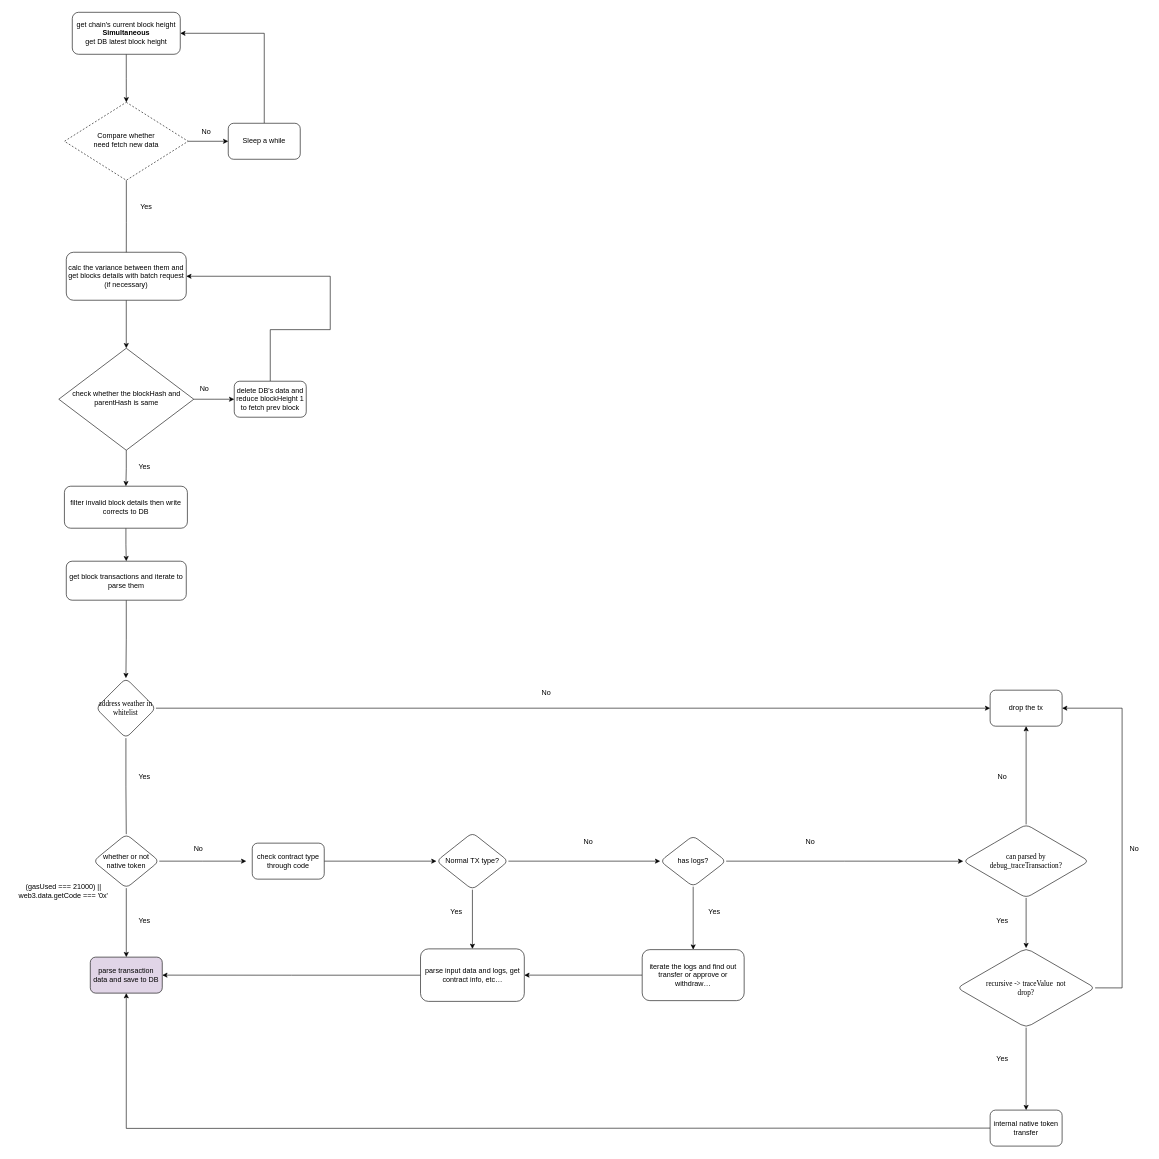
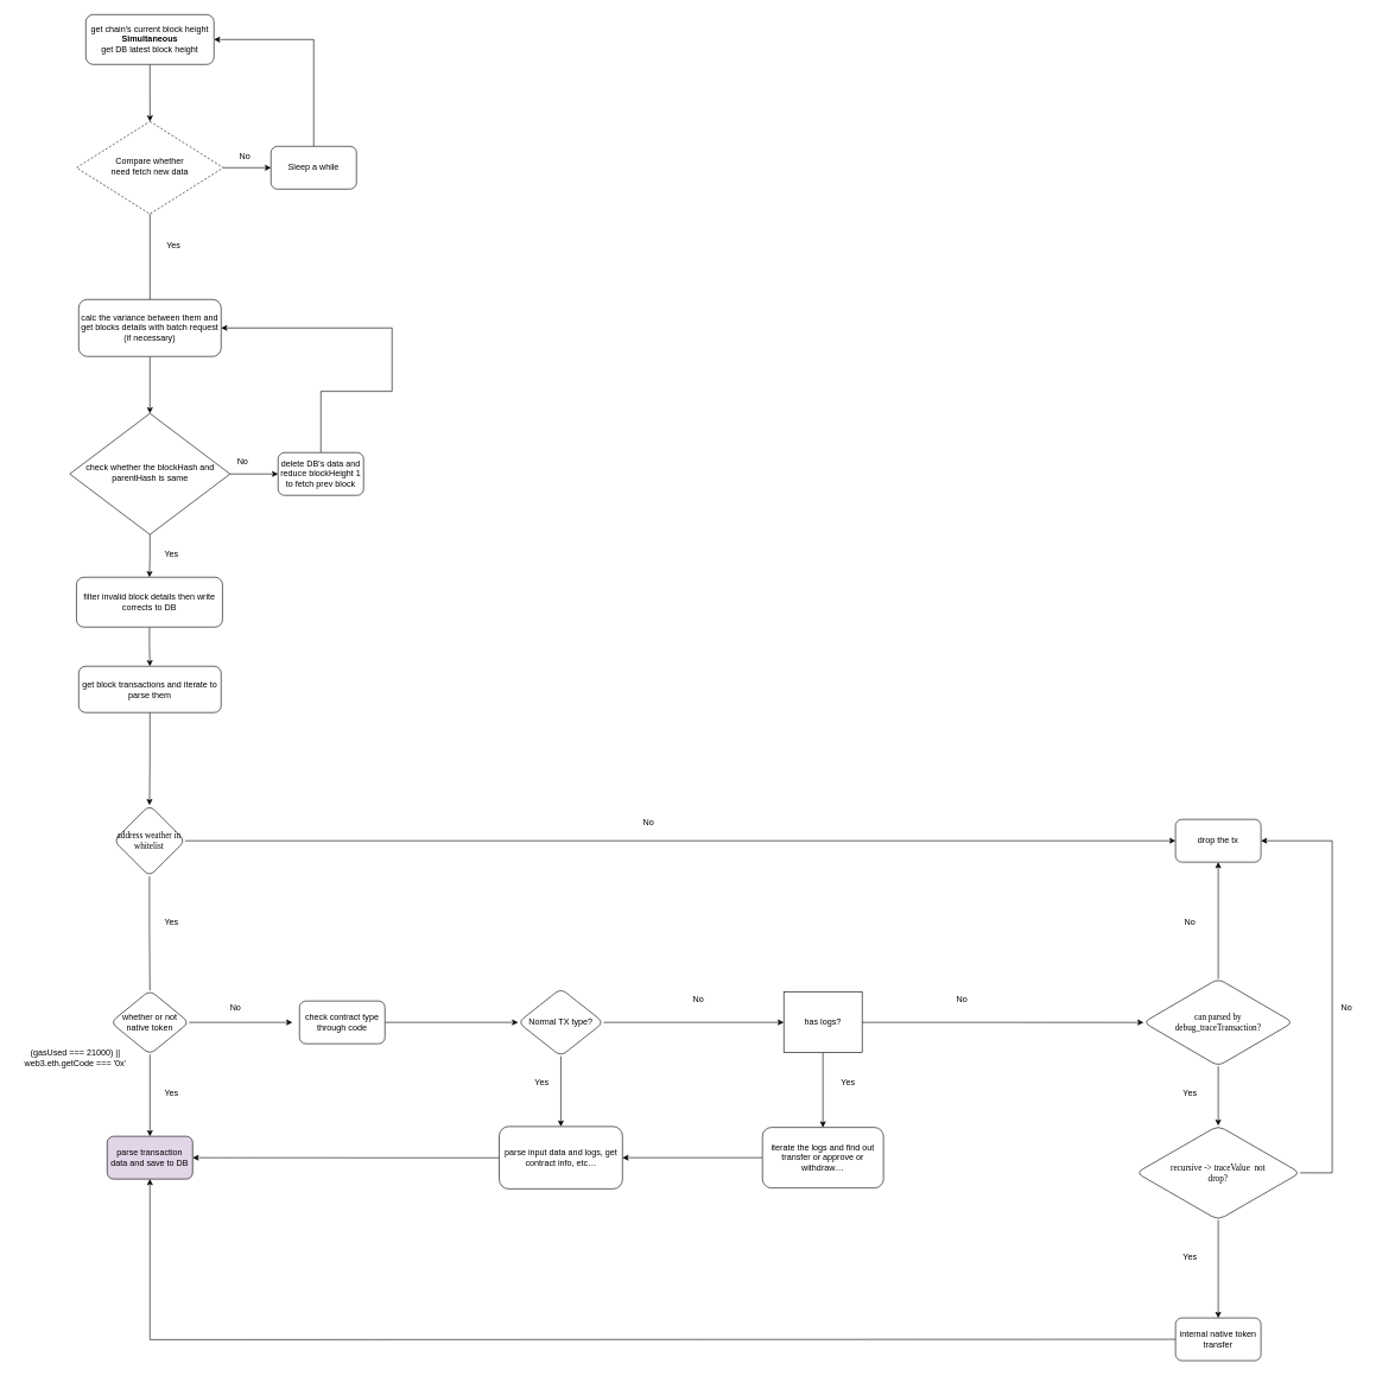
  <mxCell id="0" />
  <mxCell id="1" parent="0" />
  <mxCell id="2" style="edgeStyle=orthogonalEdgeStyle;rounded=0;orthogonalLoop=1;jettySize=auto;html=1;" parent="1" source="3" target="6" edge="1"><mxGeometry relative="1" as="geometry" /></mxCell>
  <mxCell id="3" value="get chain's current block height&lt;br&gt;&lt;b&gt;Simultaneous&lt;/b&gt;&lt;br&gt;get DB latest block height" style="rounded=1;whiteSpace=wrap;html=1;fontSize=12;glass=0;strokeWidth=1;shadow=0;" parent="1" vertex="1"><mxGeometry x="120" y="20" width="180" height="70" as="geometry" /></mxCell>
  <mxCell id="4" value="" style="edgeStyle=orthogonalEdgeStyle;rounded=0;orthogonalLoop=1;jettySize=auto;html=1;" parent="1" source="6" edge="1"><mxGeometry relative="1" as="geometry"><mxPoint x="210" y="440" as="targetPoint" /></mxGeometry></mxCell>
  <mxCell id="5" style="edgeStyle=orthogonalEdgeStyle;rounded=0;orthogonalLoop=1;jettySize=auto;html=1;exitX=1;exitY=0.5;exitDx=0;exitDy=0;entryX=0;entryY=0.5;entryDx=0;entryDy=0;" parent="1" source="6" target="8" edge="1"><mxGeometry relative="1" as="geometry" /></mxCell>
  <mxCell id="6" value="&lt;blockquote style=&quot;line-height: 120%;&quot;&gt;&lt;span style=&quot;background-color: initial;&quot;&gt;Compare whether need fetch new data&lt;/span&gt;&lt;/blockquote&gt;" style="rhombus;whiteSpace=wrap;html=1;shadow=0;fontFamily=Helvetica;fontSize=12;align=center;strokeWidth=1;spacing=6;spacingTop=-4;dashed=1;" parent="1" vertex="1"><mxGeometry x="106.88" y="170" width="206.25" height="130" as="geometry" /></mxCell>
  <mxCell id="7" style="edgeStyle=orthogonalEdgeStyle;rounded=0;orthogonalLoop=1;jettySize=auto;html=1;exitX=0.5;exitY=0;exitDx=0;exitDy=0;entryX=1;entryY=0.5;entryDx=0;entryDy=0;" parent="1" source="8" target="3" edge="1"><mxGeometry relative="1" as="geometry" /></mxCell>
  <mxCell id="8" value="Sleep a while" style="rounded=1;whiteSpace=wrap;html=1;" parent="1" vertex="1"><mxGeometry x="380" y="205" width="120" height="60" as="geometry" /></mxCell>
  <mxCell id="9" value="No" style="text;html=1;align=center;verticalAlign=middle;resizable=0;points=[];autosize=1;strokeColor=none;fillColor=none;" parent="1" vertex="1"><mxGeometry x="322.5" y="205" width="40" height="30" as="geometry" /></mxCell>
  <mxCell id="10" value="" style="edgeStyle=orthogonalEdgeStyle;rounded=0;orthogonalLoop=1;jettySize=auto;html=1;" parent="1" source="11" target="47" edge="1"><mxGeometry relative="1" as="geometry" /></mxCell>
  <mxCell id="11" value="get block transactions and iterate to parse them" style="rounded=1;whiteSpace=wrap;html=1;fontSize=12;glass=0;strokeWidth=1;shadow=0;" parent="1" vertex="1"><mxGeometry x="110" y="935" width="200" height="65" as="geometry" /></mxCell>
  <mxCell id="12" value="" style="edgeStyle=orthogonalEdgeStyle;rounded=0;orthogonalLoop=1;jettySize=auto;html=1;" parent="1" source="14" target="18" edge="1"><mxGeometry relative="1" as="geometry" /></mxCell>
  <mxCell id="13" style="edgeStyle=orthogonalEdgeStyle;rounded=0;orthogonalLoop=1;jettySize=auto;html=1;" parent="1" source="14" edge="1"><mxGeometry relative="1" as="geometry"><mxPoint x="410" y="1435" as="targetPoint" /></mxGeometry></mxCell>
  <mxCell id="14" value="whether or not native token" style="rhombus;whiteSpace=wrap;html=1;rounded=1;glass=0;strokeWidth=1;shadow=0;" parent="1" vertex="1"><mxGeometry x="155.01" y="1390" width="110" height="90" as="geometry" /></mxCell>
  <mxCell id="15" style="edgeStyle=orthogonalEdgeStyle;rounded=0;orthogonalLoop=1;jettySize=auto;html=1;entryX=0.5;entryY=0;entryDx=0;entryDy=0;" parent="1" source="17" target="44" edge="1"><mxGeometry relative="1" as="geometry"><mxPoint x="730" y="1570" as="targetPoint" /></mxGeometry></mxCell>
  <mxCell id="16" style="edgeStyle=orthogonalEdgeStyle;rounded=0;orthogonalLoop=1;jettySize=auto;html=1;entryX=0;entryY=0.5;entryDx=0;entryDy=0;" parent="1" source="17" target="23" edge="1"><mxGeometry relative="1" as="geometry" /></mxCell>
  <mxCell id="17" value="Normal TX type?" style="rhombus;whiteSpace=wrap;html=1;rounded=1;glass=0;strokeWidth=1;shadow=0;" parent="1" vertex="1"><mxGeometry x="727" y="1387.5" width="120" height="95" as="geometry" /></mxCell>
  <mxCell id="18" value="parse transaction data and save to DB" style="whiteSpace=wrap;html=1;rounded=1;glass=0;strokeWidth=1;shadow=0;fillColor=#e1d5e7;" parent="1" vertex="1"><mxGeometry x="150" y="1595" width="120" height="60" as="geometry" /></mxCell>
  <mxCell id="19" value="Yes" style="text;html=1;align=center;verticalAlign=middle;resizable=0;points=[];autosize=1;strokeColor=none;fillColor=none;" parent="1" vertex="1"><mxGeometry x="220" y="1520" width="40" height="30" as="geometry" /></mxCell>
  <mxCell id="20" value="Yes" style="text;html=1;align=center;verticalAlign=middle;resizable=0;points=[];autosize=1;strokeColor=none;fillColor=none;" parent="1" vertex="1"><mxGeometry x="740" y="1505" width="40" height="30" as="geometry" /></mxCell>
  <mxCell id="21" value="" style="edgeStyle=orthogonalEdgeStyle;rounded=0;orthogonalLoop=1;jettySize=auto;html=1;" parent="1" source="23" target="53" edge="1"><mxGeometry relative="1" as="geometry" /></mxCell>
  <mxCell id="22" value="" style="edgeStyle=orthogonalEdgeStyle;rounded=0;orthogonalLoop=1;jettySize=auto;html=1;entryX=0.5;entryY=0;entryDx=0;entryDy=0;" parent="1" source="23" target="56" edge="1"><mxGeometry relative="1" as="geometry"><mxPoint x="1155" y="1555" as="targetPoint" /></mxGeometry></mxCell>
- <mxCell id="23" value="has logs?" style="rhombus;whiteSpace=wrap;html=1;rounded=1;glass=0;strokeWidth=1;shadow=0;" parent="1" vertex="1"><mxGeometry x="1100" y="1392.5" width="110" height="85" as="geometry" /></mxCell>
+ <mxCell id="23" value="has logs?" style="whiteSpace=wrap;html=1;glass=0;strokeWidth=1;shadow=0;rounded=0;" parent="1" vertex="1"><mxGeometry x="1100" y="1392.5" width="110" height="85" as="geometry" /></mxCell>
  <mxCell id="24" value="Yes" style="text;html=1;align=center;verticalAlign=middle;resizable=0;points=[];autosize=1;strokeColor=none;fillColor=none;" parent="1" vertex="1"><mxGeometry x="1170" y="1505" width="40" height="30" as="geometry" /></mxCell>
  <mxCell id="25" value="No" style="text;html=1;align=center;verticalAlign=middle;resizable=0;points=[];autosize=1;strokeColor=none;fillColor=none;" parent="1" vertex="1"><mxGeometry x="1650" y="1280" width="40" height="30" as="geometry" /></mxCell>
  <mxCell id="26" value="" style="edgeStyle=orthogonalEdgeStyle;rounded=0;orthogonalLoop=1;jettySize=auto;html=1;" parent="1" source="28" edge="1"><mxGeometry relative="1" as="geometry"><mxPoint x="390" y="665" as="targetPoint" /></mxGeometry></mxCell>
  <mxCell id="27" value="" style="edgeStyle=orthogonalEdgeStyle;rounded=0;orthogonalLoop=1;jettySize=auto;html=1;entryX=0.5;entryY=0;entryDx=0;entryDy=0;" parent="1" source="28" target="33" edge="1"><mxGeometry relative="1" as="geometry"><mxPoint x="210" y="805" as="targetPoint" /></mxGeometry></mxCell>
  <mxCell id="28" value="check whether the blockHash and parentHash is same" style="rhombus;whiteSpace=wrap;html=1;shadow=0;strokeWidth=1;spacing=6;spacingTop=-4;" parent="1" vertex="1"><mxGeometry x="97.5" y="580" width="225" height="170" as="geometry" /></mxCell>
  <mxCell id="29" value="Yes" style="text;html=1;align=center;verticalAlign=middle;resizable=0;points=[];autosize=1;strokeColor=none;fillColor=none;" parent="1" vertex="1"><mxGeometry x="222.5" y="330" width="40" height="30" as="geometry" /></mxCell>
  <mxCell id="30" style="edgeStyle=orthogonalEdgeStyle;rounded=0;orthogonalLoop=1;jettySize=auto;html=1;entryX=1;entryY=0.383;entryDx=0;entryDy=0;entryPerimeter=0;exitX=0.5;exitY=0;exitDx=0;exitDy=0;" parent="1" source="34" edge="1"><mxGeometry relative="1" as="geometry"><mxPoint x="550" y="670" as="sourcePoint" /><mxPoint x="310" y="460" as="targetPoint" /><Array as="points"><mxPoint x="450" y="549" /><mxPoint x="550" y="549" /><mxPoint x="550" y="460" /></Array></mxGeometry></mxCell>
  <mxCell id="31" value="No" style="text;html=1;align=center;verticalAlign=middle;resizable=0;points=[];autosize=1;strokeColor=none;fillColor=none;" parent="1" vertex="1"><mxGeometry x="320" y="633" width="40" height="30" as="geometry" /></mxCell>
  <mxCell id="32" style="edgeStyle=orthogonalEdgeStyle;rounded=0;orthogonalLoop=1;jettySize=auto;html=1;entryX=0.5;entryY=0;entryDx=0;entryDy=0;" parent="1" source="33" target="11" edge="1"><mxGeometry relative="1" as="geometry" /></mxCell>
  <mxCell id="33" value="filter invalid block details then write corrects to DB" style="rounded=1;whiteSpace=wrap;html=1;" parent="1" vertex="1"><mxGeometry x="106.88" y="810" width="205" height="70" as="geometry" /></mxCell>
  <mxCell id="34" value="delete DB's data and reduce blockHeight 1 to fetch prev block" style="rounded=1;whiteSpace=wrap;html=1;" parent="1" vertex="1"><mxGeometry x="390" y="635" width="120" height="60" as="geometry" /></mxCell>
  <mxCell id="35" value="Yes" style="text;html=1;align=center;verticalAlign=middle;resizable=0;points=[];autosize=1;strokeColor=none;fillColor=none;" parent="1" vertex="1"><mxGeometry x="220" y="763" width="40" height="30" as="geometry" /></mxCell>
- <mxCell id="36" value="(gasUsed === 21000) || &lt;br&gt;web3.data.getCode === '0x'" style="text;html=1;align=center;verticalAlign=middle;resizable=0;points=[];autosize=1;strokeColor=none;fillColor=none;" parent="1" vertex="1"><mxGeometry y="1465" width="170" height="40" as="geometry" x="20" /></mxCell>
+ <mxCell id="36" value="(gasUsed === 21000) || &lt;br&gt;web3.eth.getCode === '0x'" style="text;html=1;align=center;verticalAlign=middle;resizable=0;points=[];autosize=1;strokeColor=none;fillColor=none;" parent="1" vertex="1"><mxGeometry y="1465" width="170" height="40" as="geometry" x="20" /></mxCell>
  <mxCell id="37" value="No" style="text;html=1;align=center;verticalAlign=middle;resizable=0;points=[];autosize=1;strokeColor=none;fillColor=none;" parent="1" vertex="1"><mxGeometry x="1330" y="1387.5" width="40" height="30" as="geometry" /></mxCell>
  <mxCell id="38" style="edgeStyle=orthogonalEdgeStyle;rounded=0;orthogonalLoop=1;jettySize=auto;html=1;entryX=0.5;entryY=0;entryDx=0;entryDy=0;" parent="1" source="39" target="28" edge="1"><mxGeometry relative="1" as="geometry" /></mxCell>
  <mxCell id="39" value="calc the variance between them and get blocks details with batch request (if necessary)" style="rounded=1;whiteSpace=wrap;html=1;" parent="1" vertex="1"><mxGeometry x="110" y="420" width="200" height="80" as="geometry" /></mxCell>
  <mxCell id="40" style="edgeStyle=orthogonalEdgeStyle;rounded=0;orthogonalLoop=1;jettySize=auto;html=1;" parent="1" source="41" target="17" edge="1"><mxGeometry relative="1" as="geometry" /></mxCell>
  <mxCell id="41" value="check contract type through code" style="rounded=1;whiteSpace=wrap;html=1;" parent="1" vertex="1"><mxGeometry x="420" y="1405" width="120" height="60" as="geometry" /></mxCell>
  <mxCell id="42" value="No" style="text;html=1;align=center;verticalAlign=middle;resizable=0;points=[];autosize=1;strokeColor=none;fillColor=none;" parent="1" vertex="1"><mxGeometry x="310" y="1400" width="40" height="30" as="geometry" /></mxCell>
  <mxCell id="43" style="edgeStyle=orthogonalEdgeStyle;rounded=0;orthogonalLoop=1;jettySize=auto;html=1;entryX=1;entryY=0.5;entryDx=0;entryDy=0;" parent="1" source="44" target="18" edge="1"><mxGeometry relative="1" as="geometry" /></mxCell>
  <mxCell id="44" value="parse input data and logs, get contract info, etc…" style="rounded=1;whiteSpace=wrap;html=1;" parent="1" vertex="1"><mxGeometry x="700.5" y="1581.25" width="173" height="87.5" as="geometry" /></mxCell>
  <mxCell id="45" style="edgeStyle=orthogonalEdgeStyle;rounded=0;orthogonalLoop=1;jettySize=auto;html=1;endArrow=none;" parent="1" source="47" target="14" edge="1"><mxGeometry relative="1" as="geometry" /></mxCell>
  <mxCell id="46" style="edgeStyle=orthogonalEdgeStyle;rounded=0;orthogonalLoop=1;jettySize=auto;html=1;" parent="1" source="47" target="49" edge="1"><mxGeometry relative="1" as="geometry" /></mxCell>
  <mxCell id="47" value="&lt;font face=&quot;Verdana&quot;&gt;address weather in whitelist&lt;/font&gt;" style="rhombus;whiteSpace=wrap;html=1;rounded=1;glass=0;strokeWidth=1;shadow=0;align=center;" parent="1" vertex="1"><mxGeometry x="159.38" y="1130" width="100" height="100" as="geometry" /></mxCell>
  <mxCell id="48" value="Yes" style="text;html=1;align=center;verticalAlign=middle;resizable=0;points=[];autosize=1;strokeColor=none;fillColor=none;" parent="1" vertex="1"><mxGeometry x="220" y="1280" width="40" height="30" as="geometry" /></mxCell>
  <mxCell id="49" value="drop the tx" style="rounded=1;whiteSpace=wrap;html=1;" parent="1" vertex="1"><mxGeometry x="1650" y="1150" width="120" height="60" as="geometry" /></mxCell>
  <mxCell id="50" value="No" style="text;html=1;align=center;verticalAlign=middle;resizable=0;points=[];autosize=1;strokeColor=none;fillColor=none;" parent="1" vertex="1"><mxGeometry x="890" y="1140" width="40" height="30" as="geometry" /></mxCell>
  <mxCell id="51" style="edgeStyle=orthogonalEdgeStyle;rounded=0;orthogonalLoop=1;jettySize=auto;html=1;entryX=0.5;entryY=1;entryDx=0;entryDy=0;" parent="1" source="53" target="49" edge="1"><mxGeometry relative="1" as="geometry" /></mxCell>
  <mxCell id="52" value="" style="edgeStyle=orthogonalEdgeStyle;rounded=0;orthogonalLoop=1;jettySize=auto;html=1;" edge="1" parent="1" source="53" target="61"><mxGeometry relative="1" as="geometry" /></mxCell>
  <mxCell id="53" value="&lt;blockquote&gt;&lt;font face=&quot;Verdana&quot;&gt;can parsed by debug_traceTransaction?&lt;/font&gt;&lt;/blockquote&gt;" style="rhombus;whiteSpace=wrap;html=1;rounded=1;glass=0;strokeWidth=1;shadow=0;align=center;" parent="1" vertex="1"><mxGeometry x="1605" y="1373.75" width="210" height="122.5" as="geometry" /></mxCell>
  <mxCell id="54" value="No" style="text;html=1;align=center;verticalAlign=middle;resizable=0;points=[];autosize=1;strokeColor=none;fillColor=none;" parent="1" vertex="1"><mxGeometry x="960" y="1387.5" width="40" height="30" as="geometry" /></mxCell>
  <mxCell id="55" style="edgeStyle=orthogonalEdgeStyle;rounded=0;orthogonalLoop=1;jettySize=auto;html=1;entryX=1;entryY=0.5;entryDx=0;entryDy=0;exitX=0;exitY=0.5;exitDx=0;exitDy=0;" parent="1" source="56" target="44" edge="1"><mxGeometry relative="1" as="geometry"><mxPoint x="1040" y="1625" as="sourcePoint" /></mxGeometry></mxCell>
  <mxCell id="56" value="iterate the logs and find out transfer or approve or withdraw…" style="rounded=1;whiteSpace=wrap;html=1;" parent="1" vertex="1"><mxGeometry x="1070" y="1582.5" width="170" height="85" as="geometry" /></mxCell>
  <mxCell id="57" style="edgeStyle=orthogonalEdgeStyle;rounded=0;orthogonalLoop=1;jettySize=auto;html=1;entryX=0.5;entryY=1;entryDx=0;entryDy=0;" parent="1" target="18" edge="1"><mxGeometry relative="1" as="geometry"><mxPoint x="1650" y="1880" as="sourcePoint" /></mxGeometry></mxCell>
  <mxCell id="58" value="Yes" style="text;html=1;align=center;verticalAlign=middle;resizable=0;points=[];autosize=1;strokeColor=none;fillColor=none;" parent="1" vertex="1"><mxGeometry x="1650" y="1520" width="40" height="30" as="geometry" /></mxCell>
  <mxCell id="59" value="" style="edgeStyle=orthogonalEdgeStyle;rounded=0;orthogonalLoop=1;jettySize=auto;html=1;" edge="1" parent="1" source="61" target="62"><mxGeometry relative="1" as="geometry" /></mxCell>
  <mxCell id="60" style="edgeStyle=orthogonalEdgeStyle;rounded=0;orthogonalLoop=1;jettySize=auto;html=1;entryX=1;entryY=0.5;entryDx=0;entryDy=0;exitX=1;exitY=0.5;exitDx=0;exitDy=0;" edge="1" parent="1" source="61" target="49"><mxGeometry relative="1" as="geometry"><mxPoint x="1815" y="1179.46" as="targetPoint" /><mxPoint x="1835" y="1625.547" as="sourcePoint" /><Array as="points"><mxPoint x="1870" y="1646" /><mxPoint x="1870" y="1180" /></Array></mxGeometry></mxCell>
  <mxCell id="61" value="&lt;blockquote&gt;&lt;font face=&quot;Verdana&quot;&gt;recursive -&amp;gt; traceValue&amp;nbsp; not drop?&lt;/font&gt;&lt;/blockquote&gt;" style="rhombus;whiteSpace=wrap;html=1;rounded=1;glass=0;strokeWidth=1;shadow=0;" vertex="1" parent="1"><mxGeometry x="1595" y="1580" width="230" height="132.5" as="geometry" /></mxCell>
  <mxCell id="62" value="internal native token transfer" style="whiteSpace=wrap;html=1;rounded=1;glass=0;strokeWidth=1;shadow=0;" vertex="1" parent="1"><mxGeometry x="1650" y="1850" width="120" height="60" as="geometry" /></mxCell>
  <mxCell id="63" value="Yes" style="text;html=1;align=center;verticalAlign=middle;resizable=0;points=[];autosize=1;strokeColor=none;fillColor=none;" vertex="1" parent="1"><mxGeometry x="1650" y="1750" width="40" height="30" as="geometry" /></mxCell>
  <mxCell id="64" value="No" style="text;html=1;align=center;verticalAlign=middle;resizable=0;points=[];autosize=1;strokeColor=none;fillColor=none;" vertex="1" parent="1"><mxGeometry x="1870" y="1400" width="40" height="30" as="geometry" /></mxCell>
